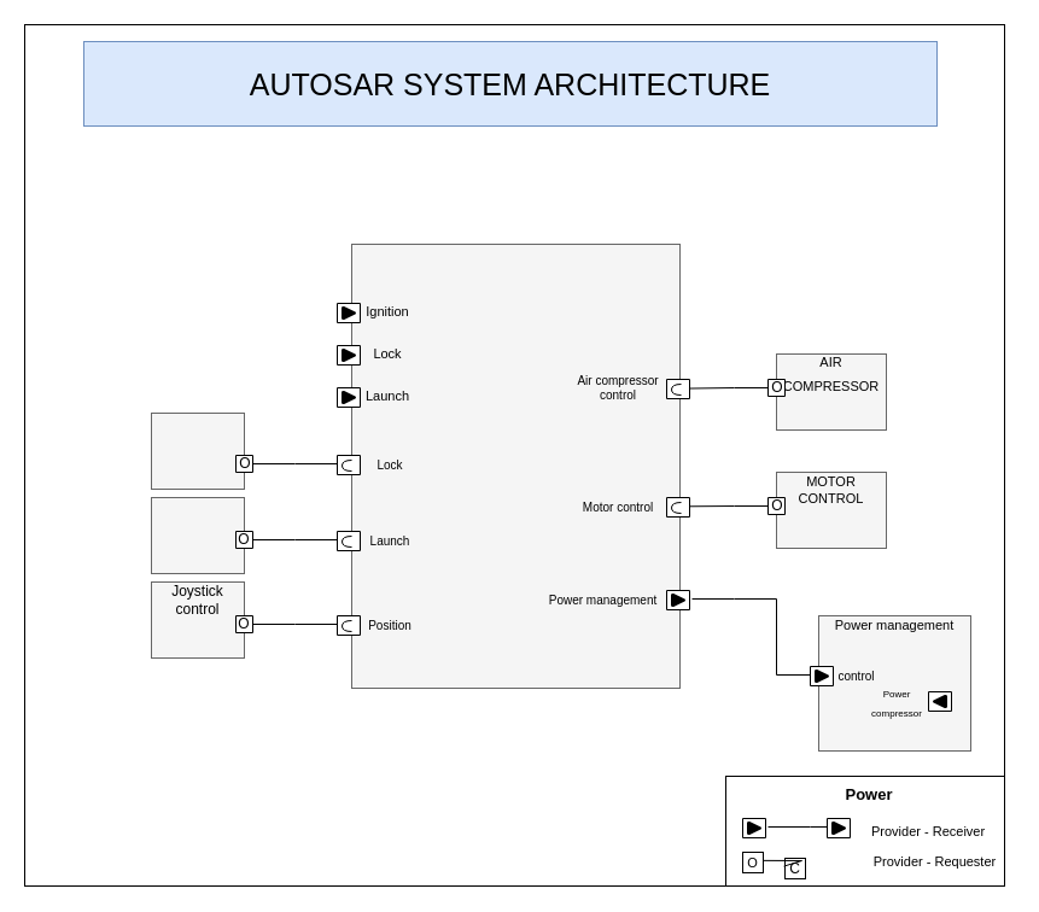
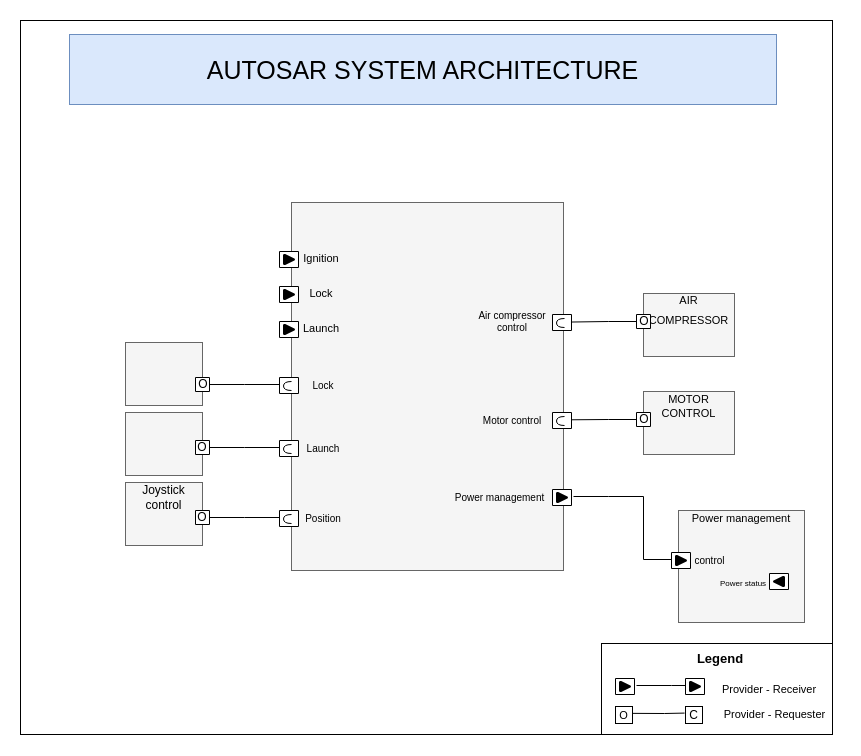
  <mxCell id="0" />
  <mxCell id="1" parent="0" />
  <mxCell id="2" value="" style="endArrow=none;html=1;rounded=0;fontSize=16;exitX=1;exitY=0.538;exitDx=0;exitDy=0;exitPerimeter=0;" edge="1" parent="1"><mxGeometry width="50" height="50" relative="1" as="geometry"><mxPoint x="563" y="419.346" as="sourcePoint" /><mxPoint x="643" y="419" as="targetPoint" /><Array as="points"><mxPoint x="608" y="419" /></Array></mxGeometry></mxCell>
  <mxCell id="3" value="" style="endArrow=none;html=1;rounded=0;fontSize=16;exitX=1;exitY=0.667;exitDx=0;exitDy=0;exitPerimeter=0;" edge="1" parent="1" source="10"><mxGeometry width="50" height="50" relative="1" as="geometry"><mxPoint x="209" y="384" as="sourcePoint" /><mxPoint x="279" y="384" as="targetPoint" /><Array as="points"><mxPoint x="244" y="384" /></Array></mxGeometry></mxCell>
  <mxCell id="4" value="" style="html=1;labelBackgroundColor=#FFFFFF;fontSize=9;strokeColor=#666666;fillColor=#f5f5f5;fontColor=#333333;" vertex="1" parent="1"><mxGeometry x="643" y="391" width="91" height="63" as="geometry" /></mxCell>
  <mxCell id="5" value="" style="html=1;labelBackgroundColor=#FFFFFF;fontSize=9;strokeColor=#666666;fillColor=#f5f5f5;fontColor=#333333;" vertex="1" parent="1"><mxGeometry x="643" y="293" width="91" height="63" as="geometry" /></mxCell>
  <mxCell id="6" value="" style="html=1;labelBackgroundColor=#FFFFFF;fontSize=9;strokeColor=#666666;fillColor=#f5f5f5;fontColor=#333333;" vertex="1" parent="1"><mxGeometry x="125" y="482" width="77" height="63" as="geometry" /></mxCell>
  <mxCell id="7" value="" style="html=1;labelBackgroundColor=#FFFFFF;fontSize=9;strokeColor=#666666;fillColor=#f5f5f5;fontColor=#333333;" vertex="1" parent="1"><mxGeometry x="125" y="412" width="77" height="63" as="geometry" /></mxCell>
  <mxCell id="8" value="" style="html=1;labelBackgroundColor=#FFFFFF;fontSize=9;strokeColor=#666666;fillColor=#f5f5f5;fontColor=#333333;" parent="1" vertex="1"><mxGeometry x="291" y="202" width="272" height="368" as="geometry" /></mxCell>
  <mxCell id="9" value="" style="html=1;labelBackgroundColor=#FFFFFF;fontSize=9;strokeColor=#666666;fillColor=#f5f5f5;fontColor=#333333;" vertex="1" parent="1"><mxGeometry x="678" y="510" width="126" height="112" as="geometry" /></mxCell>
  <mxCell id="10" value="" style="html=1;labelBackgroundColor=#FFFFFF;fontSize=9;strokeColor=#666666;fillColor=#f5f5f5;fontColor=#333333;" vertex="1" parent="1"><mxGeometry x="125" y="342" width="77" height="63" as="geometry" /></mxCell>
  <mxCell id="11" value="Joystick control" style="text;html=1;strokeColor=none;fillColor=none;align=center;verticalAlign=middle;whiteSpace=wrap;rounded=0;" vertex="1" parent="1"><mxGeometry x="125" y="482" width="77" height="30" as="geometry" /></mxCell>
  <mxCell id="12" value="" style="verticalLabelPosition=bottom;verticalAlign=top;html=1;shape=mxgraph.basic.rect;fillColor2=none;strokeWidth=1;size=0;indent=5;direction=east;" vertex="1" parent="1"><mxGeometry x="279" y="377" width="19" height="16" as="geometry" /></mxCell>
  <mxCell id="13" value="" style="shape=requiredInterface;html=1;verticalLabelPosition=bottom;sketch=0;labelBackgroundColor=#FFFFFF;fontSize=9;strokeColor=default;fillColor=#FFFFFF;rotation=-180;direction=east;" vertex="1" parent="1"><mxGeometry x="283" y="381" width="8" height="9" as="geometry" /></mxCell>
  <mxCell id="14" value="" style="verticalLabelPosition=bottom;verticalAlign=top;html=1;shape=mxgraph.basic.rect;fillColor2=none;strokeWidth=1;size=0;indent=5;direction=east;" vertex="1" parent="1"><mxGeometry x="279" y="440" width="19" height="16" as="geometry" /></mxCell>
  <mxCell id="15" value="" style="shape=requiredInterface;html=1;verticalLabelPosition=bottom;sketch=0;labelBackgroundColor=#FFFFFF;fontSize=9;strokeColor=default;fillColor=#FFFFFF;rotation=-180;direction=east;" vertex="1" parent="1"><mxGeometry x="283" y="444" width="8" height="9" as="geometry" /></mxCell>
  <mxCell id="16" value="" style="verticalLabelPosition=bottom;verticalAlign=top;html=1;shape=mxgraph.basic.rect;fillColor2=none;strokeWidth=1;size=0;indent=5;direction=east;" vertex="1" parent="1"><mxGeometry x="279" y="510" width="19" height="16" as="geometry" /></mxCell>
  <mxCell id="17" value="" style="shape=requiredInterface;html=1;verticalLabelPosition=bottom;sketch=0;labelBackgroundColor=#FFFFFF;fontSize=9;strokeColor=default;fillColor=#FFFFFF;rotation=-180;direction=east;" vertex="1" parent="1"><mxGeometry x="283" y="514" width="8" height="9" as="geometry" /></mxCell>
  <mxCell id="18" value="" style="verticalLabelPosition=bottom;verticalAlign=top;html=1;shape=mxgraph.basic.rect;fillColor2=none;strokeWidth=1;size=0;indent=5;" vertex="1" parent="1"><mxGeometry x="195" y="440" width="14" height="14" as="geometry" /></mxCell>
  <mxCell id="19" value="O" style="text;html=1;strokeColor=none;fillColor=none;align=center;verticalAlign=middle;whiteSpace=wrap;rounded=0;" vertex="1" parent="1"><mxGeometry x="195" y="440" width="14" height="14" as="geometry" /></mxCell>
  <mxCell id="20" value="" style="verticalLabelPosition=bottom;verticalAlign=top;html=1;shape=mxgraph.basic.rect;fillColor2=none;strokeWidth=1;size=0;indent=5;" vertex="1" parent="1"><mxGeometry x="195" y="510" width="14" height="14" as="geometry" /></mxCell>
  <mxCell id="21" value="O" style="text;html=1;strokeColor=none;fillColor=none;align=center;verticalAlign=middle;whiteSpace=wrap;rounded=0;" vertex="1" parent="1"><mxGeometry x="195" y="510" width="14" height="14" as="geometry" /></mxCell>
  <mxCell id="22" value="" style="verticalLabelPosition=bottom;verticalAlign=top;html=1;shape=mxgraph.basic.rect;fillColor2=none;strokeWidth=1;size=0;indent=5;" vertex="1" parent="1"><mxGeometry x="195" y="377" width="14" height="14" as="geometry" /></mxCell>
  <mxCell id="23" value="" style="endArrow=none;html=1;rounded=0;fontSize=16;" edge="1" parent="1"><mxGeometry width="50" height="50" relative="1" as="geometry"><mxPoint x="209" y="517" as="sourcePoint" /><mxPoint x="279" y="517" as="targetPoint" /><Array as="points"><mxPoint x="244" y="517" /></Array></mxGeometry></mxCell>
  <mxCell id="24" value="" style="endArrow=none;html=1;rounded=0;fontSize=16;" edge="1" parent="1"><mxGeometry width="50" height="50" relative="1" as="geometry"><mxPoint x="209" y="447" as="sourcePoint" /><mxPoint x="279" y="447" as="targetPoint" /><Array as="points"><mxPoint x="244" y="447" /></Array></mxGeometry></mxCell>
  <mxCell id="25" value="&lt;font style=&quot;font-size: 11px;&quot;&gt;AIR COMPRESSOR&lt;/font&gt;" style="text;html=1;strokeColor=none;fillColor=none;align=center;verticalAlign=middle;whiteSpace=wrap;rounded=0;fontSize=16;" vertex="1" parent="1"><mxGeometry x="643" y="293" width="91" height="30" as="geometry" /></mxCell>
  <mxCell id="26" value="MOTOR CONTROL" style="text;html=1;strokeColor=none;fillColor=none;align=center;verticalAlign=middle;whiteSpace=wrap;rounded=0;fontSize=11;" vertex="1" parent="1"><mxGeometry x="643" y="391" width="91" height="30" as="geometry" /></mxCell>
  <mxCell id="27" value="" style="verticalLabelPosition=bottom;verticalAlign=top;html=1;shape=mxgraph.basic.rect;fillColor2=none;strokeWidth=1;size=0;indent=5;" vertex="1" parent="1"><mxGeometry x="279" width="19" height="16" as="geometry" y="321" /></mxCell>
  <mxCell id="28" value="" style="strokeWidth=2;html=1;shape=mxgraph.flowchart.merge_or_storage;whiteSpace=wrap;fontSize=10;rotation=-90;fillColor=#000000;" vertex="1" parent="1"><mxGeometry x="284" y="324" width="9" height="10" as="geometry" /></mxCell>
  <mxCell id="29" value="" style="verticalLabelPosition=bottom;verticalAlign=top;html=1;shape=mxgraph.basic.rect;fillColor2=none;strokeWidth=1;size=0;indent=5;" vertex="1" parent="1"><mxGeometry x="279" y="286" width="19" height="16" as="geometry" /></mxCell>
  <mxCell id="30" value="" style="strokeWidth=2;html=1;shape=mxgraph.flowchart.merge_or_storage;whiteSpace=wrap;fontSize=10;rotation=-90;fillColor=#000000;" vertex="1" parent="1"><mxGeometry x="284" y="289" width="9" height="10" as="geometry" /></mxCell>
  <mxCell id="31" value="" style="verticalLabelPosition=bottom;verticalAlign=top;html=1;shape=mxgraph.basic.rect;fillColor2=none;strokeWidth=1;size=0;indent=5;" vertex="1" parent="1"><mxGeometry x="279" y="251" width="19" height="16" as="geometry" /></mxCell>
  <mxCell id="32" value="" style="strokeWidth=2;html=1;shape=mxgraph.flowchart.merge_or_storage;whiteSpace=wrap;fontSize=10;rotation=-90;fillColor=#000000;" vertex="1" parent="1"><mxGeometry x="284" y="254" width="9" height="10" as="geometry" /></mxCell>
  <mxCell id="33" value="Launch" style="text;html=1;strokeColor=none;fillColor=none;align=center;verticalAlign=middle;whiteSpace=wrap;rounded=0;fontSize=11;" vertex="1" parent="1"><mxGeometry x="293" width="56" height="14" as="geometry" y="321" /></mxCell>
  <mxCell id="34" value="Lock" style="text;html=1;strokeColor=none;fillColor=none;align=center;verticalAlign=middle;whiteSpace=wrap;rounded=0;fontSize=11;" vertex="1" parent="1"><mxGeometry x="293" y="286" width="56" height="14" as="geometry" /></mxCell>
  <mxCell id="35" value="Ignition" style="text;html=1;strokeColor=none;fillColor=none;align=center;verticalAlign=middle;whiteSpace=wrap;rounded=0;fontSize=11;" vertex="1" parent="1"><mxGeometry x="293" y="251" width="56" height="14" as="geometry" /></mxCell>
  <mxCell id="36" value="" style="verticalLabelPosition=bottom;verticalAlign=top;html=1;shape=mxgraph.basic.rect;fillColor2=none;strokeWidth=1;size=0;indent=5;direction=east;" vertex="1" parent="1"><mxGeometry x="552" y="314" width="19" height="16" as="geometry" /></mxCell>
  <mxCell id="37" value="" style="shape=requiredInterface;html=1;verticalLabelPosition=bottom;sketch=0;labelBackgroundColor=#FFFFFF;fontSize=9;strokeColor=default;fillColor=#FFFFFF;rotation=-180;direction=east;" vertex="1" parent="1"><mxGeometry x="556" y="318" width="8" height="9" as="geometry" /></mxCell>
  <mxCell id="38" value="" style="verticalLabelPosition=bottom;verticalAlign=top;html=1;shape=mxgraph.basic.rect;fillColor2=none;strokeWidth=1;size=0;indent=5;direction=east;" vertex="1" parent="1"><mxGeometry x="552" y="412" width="19" height="16" as="geometry" /></mxCell>
  <mxCell id="39" value="" style="shape=requiredInterface;html=1;verticalLabelPosition=bottom;sketch=0;labelBackgroundColor=#FFFFFF;fontSize=9;strokeColor=default;fillColor=#FFFFFF;rotation=-180;direction=east;" vertex="1" parent="1"><mxGeometry x="556" y="416" width="8" height="9" as="geometry" /></mxCell>
  <mxCell id="40" value="" style="verticalLabelPosition=bottom;verticalAlign=top;html=1;shape=mxgraph.basic.rect;fillColor2=none;strokeWidth=1;size=0;indent=5;" vertex="1" parent="1"><mxGeometry x="552" y="489" width="19" height="16" as="geometry" /></mxCell>
  <mxCell id="41" value="" style="strokeWidth=2;html=1;shape=mxgraph.flowchart.merge_or_storage;whiteSpace=wrap;fontSize=10;rotation=-90;fillColor=#000000;" vertex="1" parent="1"><mxGeometry x="557" y="492" width="9" height="10" as="geometry" /></mxCell>
  <mxCell id="42" value="" style="endArrow=none;html=1;rounded=0;fontSize=16;exitX=0.972;exitY=0.471;exitDx=0;exitDy=0;exitPerimeter=0;" edge="1" parent="1" source="36"><mxGeometry width="50" height="50" relative="1" as="geometry"><mxPoint x="573" y="321" as="sourcePoint" /><mxPoint x="643" as="targetPoint" y="321" /><Array as="points"><mxPoint x="608" y="321" /></Array></mxGeometry></mxCell>
  <mxCell id="43" value="" style="endArrow=none;html=1;rounded=0;fontSize=16;" edge="1" parent="1"><mxGeometry width="50" height="50" relative="1" as="geometry"><mxPoint x="573" y="496" as="sourcePoint" /><mxPoint x="643" y="496" as="targetPoint" /><Array as="points"><mxPoint x="608" y="496" /></Array></mxGeometry></mxCell>
  <mxCell id="44" value="" style="endArrow=none;html=1;rounded=0;fontSize=11;" edge="1" parent="1"><mxGeometry width="50" height="50" relative="1" as="geometry"><mxPoint x="643" y="559" as="sourcePoint" /><mxPoint x="643" y="496" as="targetPoint" /></mxGeometry></mxCell>
  <mxCell id="45" value="Power management" style="text;html=1;strokeColor=none;fillColor=none;align=center;verticalAlign=middle;whiteSpace=wrap;rounded=0;fontSize=11;" vertex="1" parent="1"><mxGeometry x="678" y="503" width="126" height="30" as="geometry" /></mxCell>
  <mxCell id="46" value="" style="verticalLabelPosition=bottom;verticalAlign=top;html=1;shape=mxgraph.basic.rect;fillColor2=none;strokeWidth=1;size=0;indent=5;" vertex="1" parent="1"><mxGeometry x="636" y="314" width="14" height="14" as="geometry" /></mxCell>
  <mxCell id="47" value="O" style="text;html=1;strokeColor=none;fillColor=none;align=center;verticalAlign=middle;whiteSpace=wrap;rounded=0;" vertex="1" parent="1"><mxGeometry x="636" y="314" width="16" height="14" as="geometry" /></mxCell>
  <mxCell id="48" value="" style="verticalLabelPosition=bottom;verticalAlign=top;html=1;shape=mxgraph.basic.rect;fillColor2=none;strokeWidth=1;size=0;indent=5;" vertex="1" parent="1"><mxGeometry x="636" y="412" width="14" height="14" as="geometry" /></mxCell>
  <mxCell id="49" value="O" style="text;html=1;strokeColor=none;fillColor=none;align=center;verticalAlign=middle;whiteSpace=wrap;rounded=0;" vertex="1" parent="1"><mxGeometry x="636" y="412" width="16" height="14" as="geometry" /></mxCell>
  <mxCell id="50" value="" style="endArrow=none;html=1;rounded=0;fontSize=11;" edge="1" parent="1"><mxGeometry width="50" height="50" relative="1" as="geometry"><mxPoint x="643" y="559" as="sourcePoint" /><mxPoint x="671" y="559" as="targetPoint" /></mxGeometry></mxCell>
  <mxCell id="51" value="" style="verticalLabelPosition=bottom;verticalAlign=top;html=1;shape=mxgraph.basic.rect;fillColor2=none;strokeWidth=1;size=0;indent=5;" vertex="1" parent="1"><mxGeometry x="671" y="552" width="19" height="16" as="geometry" /></mxCell>
  <mxCell id="52" value="" style="strokeWidth=2;html=1;shape=mxgraph.flowchart.merge_or_storage;whiteSpace=wrap;fontSize=10;rotation=-90;fillColor=#000000;" vertex="1" parent="1"><mxGeometry x="676" y="555" width="9" height="10" as="geometry" /></mxCell>
  <mxCell id="53" value="O" style="text;html=1;strokeColor=none;fillColor=none;align=center;verticalAlign=middle;whiteSpace=wrap;rounded=0;" vertex="1" parent="1"><mxGeometry x="195" y="377" width="16" height="14" as="geometry" /></mxCell>
  <mxCell id="54" value="&lt;font style=&quot;font-size: 25px;&quot;&gt;AUTOSAR SYSTEM ARCHITECTURE&lt;/font&gt;" style="rounded=0;whiteSpace=wrap;html=1;fontSize=11;fillColor=#dae8fc;strokeColor=#6c8ebf;" vertex="1" parent="1"><mxGeometry x="69" y="34" width="707" height="70" as="geometry" /></mxCell>
  <mxCell id="55" value="" style="rounded=0;whiteSpace=wrap;html=1;fontSize=25;gradientColor=none;fillColor=none;" vertex="1" parent="1"><mxGeometry x="20" y="20" width="812" height="714" as="geometry" /></mxCell>
  <mxCell id="56" value="" style="verticalLabelPosition=bottom;verticalAlign=top;html=1;shape=mxgraph.basic.rect;fillColor2=none;strokeWidth=1;size=0;indent=5;" vertex="1" parent="1"><mxGeometry x="615" y="678" width="19" height="16" as="geometry" /></mxCell>
  <mxCell id="57" value="" style="strokeWidth=2;html=1;shape=mxgraph.flowchart.merge_or_storage;whiteSpace=wrap;fontSize=10;rotation=-90;fillColor=#000000;" vertex="1" parent="1"><mxGeometry x="620" y="681" width="9" height="10" as="geometry" /></mxCell>
  <mxCell id="58" value="" style="verticalLabelPosition=bottom;verticalAlign=top;html=1;shape=mxgraph.basic.rect;fillColor2=none;strokeWidth=1;size=0;indent=5;" vertex="1" parent="1"><mxGeometry x="685" y="678" width="19" height="16" as="geometry" /></mxCell>
  <mxCell id="59" value="" style="strokeWidth=2;html=1;shape=mxgraph.flowchart.merge_or_storage;whiteSpace=wrap;fontSize=10;rotation=-90;fillColor=#000000;" vertex="1" parent="1"><mxGeometry x="690" y="681" width="9" height="10" as="geometry" /></mxCell>
  <mxCell id="60" value="" style="endArrow=none;html=1;rounded=0;fontSize=16;" edge="1" parent="1"><mxGeometry width="50" height="50" relative="1" as="geometry"><mxPoint x="636" y="685" as="sourcePoint" /><mxPoint x="685" y="685" as="targetPoint" /><Array as="points"><mxPoint x="671" y="685" /></Array></mxGeometry></mxCell>
  <mxCell id="61" value="&lt;font style=&quot;font-size: 11px;&quot;&gt;Provider - Receiver&lt;/font&gt;" style="text;html=1;strokeColor=none;fillColor=none;align=left;verticalAlign=middle;whiteSpace=wrap;rounded=0;fontSize=25;" vertex="1" parent="1"><mxGeometry x="720" y="678" width="112" height="9" as="geometry" /></mxCell>
  <mxCell id="62" value="O" style="whiteSpace=wrap;html=1;aspect=fixed;fontSize=11;fillColor=none;gradientColor=none;" vertex="1" parent="1"><mxGeometry x="615" y="706" width="17" height="17" as="geometry" /></mxCell>
- <mxCell id="63" value="&lt;font style=&quot;font-size: 12px;&quot;&gt;C&lt;/font&gt;" style="whiteSpace=wrap;html=1;aspect=fixed;fontSize=11;fillColor=none;gradientColor=none;" vertex="1" parent="1"><mxGeometry x="650" y="711" width="17" height="17" as="geometry" /></mxCell>
+ <mxCell id="63" value="&lt;font style=&quot;font-size: 12px;&quot;&gt;C&lt;/font&gt;" style="whiteSpace=wrap;html=1;aspect=fixed;fontSize=11;fillColor=none;gradientColor=none;" vertex="1" parent="1"><mxGeometry x="685" y="706" width="17" height="17" as="geometry" /></mxCell>
  <mxCell id="64" value="" style="endArrow=none;html=1;rounded=0;fontSize=16;exitX=1.012;exitY=0.404;exitDx=0;exitDy=0;exitPerimeter=0;entryX=-0.054;entryY=0.387;entryDx=0;entryDy=0;entryPerimeter=0;" edge="1" parent="1" source="62" target="63"><mxGeometry width="50" height="50" relative="1" as="geometry"><mxPoint x="636" y="713" as="sourcePoint" /><mxPoint x="678" y="713" as="targetPoint" /><Array as="points"><mxPoint x="664" y="713" /></Array></mxGeometry></mxCell>
  <mxCell id="65" value="&lt;font style=&quot;font-size: 11px;&quot;&gt;Provider - Requester&amp;nbsp;&lt;/font&gt;" style="text;html=1;strokeColor=none;fillColor=none;align=center;verticalAlign=middle;whiteSpace=wrap;rounded=0;fontSize=12;" vertex="1" parent="1"><mxGeometry x="713" y="699" width="126" height="30" as="geometry" /></mxCell>
  <mxCell id="66" value="" style="rounded=0;whiteSpace=wrap;html=1;fontSize=11;fillColor=none;gradientColor=none;" vertex="1" parent="1"><mxGeometry x="601" y="643" width="231" height="91" as="geometry" /></mxCell>
- <mxCell id="67" value="&lt;b&gt;&lt;font style=&quot;font-size: 13px;&quot;&gt;Power&lt;/font&gt;&lt;/b&gt;" style="text;html=1;strokeColor=none;fillColor=none;align=center;verticalAlign=middle;whiteSpace=wrap;rounded=0;fontSize=11;" vertex="1" parent="1"><mxGeometry x="671" y="643" width="98" height="30" as="geometry" /></mxCell>
+ <mxCell id="67" value="&lt;b&gt;&lt;font style=&quot;font-size: 13px;&quot;&gt;Legend&lt;/font&gt;&lt;/b&gt;" style="text;html=1;strokeColor=none;fillColor=none;align=center;verticalAlign=middle;whiteSpace=wrap;rounded=0;fontSize=11;" vertex="1" parent="1"><mxGeometry x="671" y="643" width="98" height="30" as="geometry" /></mxCell>
  <mxCell id="68" value="" style="verticalLabelPosition=bottom;verticalAlign=top;html=1;shape=mxgraph.basic.rect;fillColor2=none;strokeWidth=1;size=0;indent=5;direction=west;" vertex="1" parent="1"><mxGeometry x="769" y="573" width="19" height="16" as="geometry" /></mxCell>
  <mxCell id="69" value="" style="strokeWidth=2;html=1;shape=mxgraph.flowchart.merge_or_storage;whiteSpace=wrap;fontSize=10;rotation=-90;fillColor=#000000;direction=west;" vertex="1" parent="1"><mxGeometry x="774" y="576" width="9" height="10" as="geometry" /></mxCell>
- <mxCell id="70" value="&lt;font style=&quot;font-size: 8px;&quot;&gt;Power compressor&lt;/font&gt;" style="text;html=1;strokeColor=none;fillColor=none;align=center;verticalAlign=middle;whiteSpace=wrap;rounded=0;fontSize=13;" vertex="1" parent="1"><mxGeometry x="713" y="566" width="60" height="30" as="geometry" /></mxCell>
+ <mxCell id="70" value="&lt;font style=&quot;font-size: 8px;&quot;&gt;Power status&lt;/font&gt;" style="text;html=1;strokeColor=none;fillColor=none;align=center;verticalAlign=middle;whiteSpace=wrap;rounded=0;fontSize=13;" vertex="1" parent="1"><mxGeometry x="713" y="566" width="60" height="30" as="geometry" /></mxCell>
  <mxCell id="71" value="&lt;font style=&quot;font-size: 10px;&quot;&gt;Air compressor control&lt;/font&gt;" style="text;html=1;strokeColor=none;fillColor=none;align=center;verticalAlign=middle;whiteSpace=wrap;rounded=0;fontSize=8;" vertex="1" parent="1"><mxGeometry x="461" y="300" width="102" height="42" as="geometry" /></mxCell>
  <mxCell id="72" value="&lt;font style=&quot;font-size: 10px;&quot;&gt;Motor control&lt;/font&gt;" style="text;html=1;strokeColor=none;fillColor=none;align=center;verticalAlign=middle;whiteSpace=wrap;rounded=0;fontSize=8;" vertex="1" parent="1"><mxGeometry x="475" y="405" width="74" height="30" as="geometry" /></mxCell>
  <mxCell id="73" value="&lt;font style=&quot;font-size: 10px;&quot;&gt;Power management&lt;/font&gt;" style="text;html=1;strokeColor=none;fillColor=none;align=center;verticalAlign=middle;whiteSpace=wrap;rounded=0;fontSize=11;" vertex="1" parent="1"><mxGeometry x="447" y="482" width="105" height="30" as="geometry" /></mxCell>
  <mxCell id="74" value="&lt;font style=&quot;font-size: 10px;&quot;&gt;Position&lt;/font&gt;" style="text;html=1;strokeColor=none;fillColor=none;align=center;verticalAlign=middle;whiteSpace=wrap;rounded=0;fontSize=8;" vertex="1" parent="1"><mxGeometry x="293" y="503" width="60" height="30" as="geometry" /></mxCell>
  <mxCell id="75" value="&lt;font style=&quot;font-size: 10px;&quot;&gt;Launch&lt;/font&gt;" style="text;html=1;strokeColor=none;fillColor=none;align=center;verticalAlign=middle;whiteSpace=wrap;rounded=0;fontSize=8;" vertex="1" parent="1"><mxGeometry x="293" y="433" width="60" height="30" as="geometry" /></mxCell>
  <mxCell id="76" value="&lt;font style=&quot;font-size: 10px;&quot;&gt;Lock&lt;/font&gt;" style="text;html=1;strokeColor=none;fillColor=none;align=center;verticalAlign=middle;whiteSpace=wrap;rounded=0;fontSize=8;" vertex="1" parent="1"><mxGeometry x="293" y="370" width="60" height="30" as="geometry" /></mxCell>
  <mxCell id="77" value="&lt;font style=&quot;font-size: 10px;&quot;&gt;control&lt;/font&gt;" style="text;html=1;strokeColor=none;fillColor=none;align=center;verticalAlign=middle;whiteSpace=wrap;rounded=0;fontSize=8;" vertex="1" parent="1"><mxGeometry x="692" y="552" width="35" height="16" as="geometry" /></mxCell>
